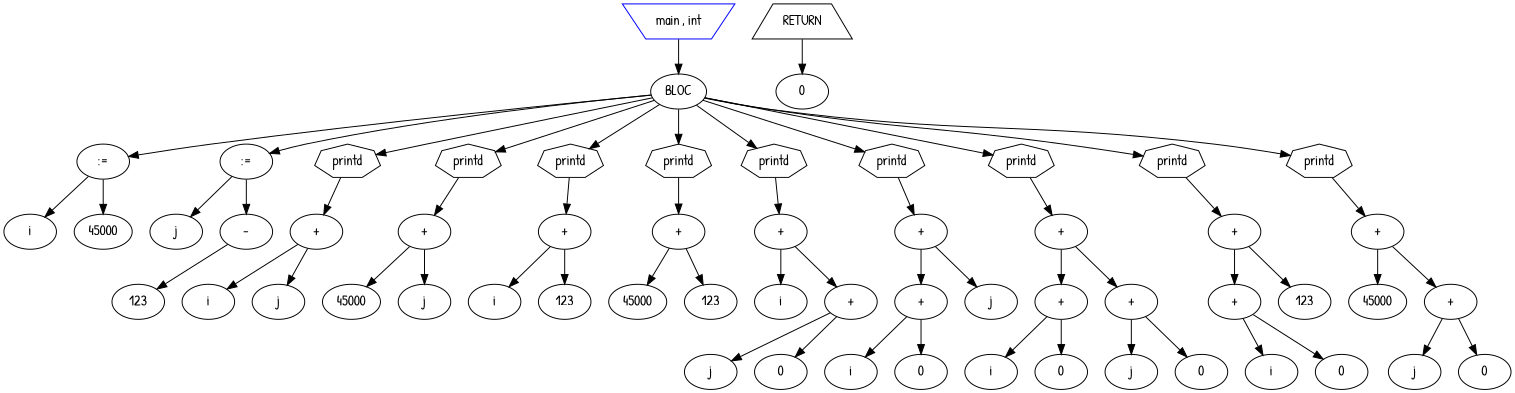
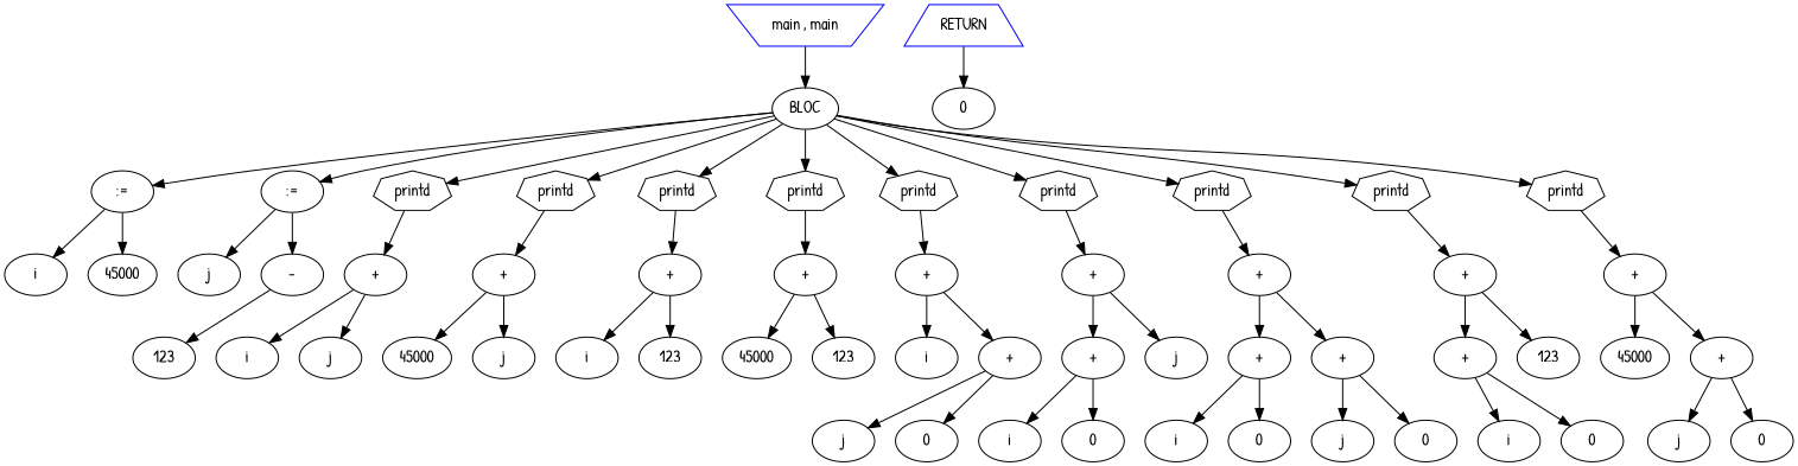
  digraph {
    fontname="Patrick Hand"
    node [fontname="Patrick Hand"]
    edge [fontname="Patrick Hand"]
-   n1 [color=blue label="main , int" shape=invtrapezium]
+   n1 [color=blue label="main , main" shape=invtrapezium]
    n2 [label=BLOC]
    n3 [label=":="]
    n4 [label=":="]
    n5 [label=printd shape=septagon]
    n6 [label=printd shape=septagon]
    n7 [label=printd shape=septagon]
    n8 [label=printd shape=septagon]
    n9 [label=printd shape=septagon]
    n10 [label=printd shape=septagon]
    n11 [label=printd shape=septagon]
    n12 [label=printd shape=septagon]
    n13 [label=printd shape=septagon]
    n14 [label=i]
    n15 [label=45000]
    n16 [label=j]
    n17 [label="-"]
    n18 [label="+"]
    n19 [label="+"]
    n20 [label="+"]
    n21 [label="+"]
    n22 [label="+"]
    n23 [label="+"]
    n24 [label="+"]
    n25 [label="+"]
    n26 [label="+"]
-   n27 [color=black label=RETURN shape=trapezium]
+   n27 [color=blue label=RETURN shape=trapezium]
    n28 [label=0]
    n29 [label=123]
    n30 [label=i]
    n31 [label=j]
    n32 [label=45000]
    n33 [label=j]
    n34 [label=i]
    n35 [label=123]
    n36 [label=45000]
    n37 [label=123]
    n38 [label=i]
    n39 [label="+"]
    n40 [label=j]
    n41 [label=0]
    n42 [label="+"]
    n43 [label=j]
    n44 [label=i]
    n45 [label=0]
    n46 [label="+"]
    n47 [label="+"]
    n48 [label=i]
    n49 [label=0]
    n50 [label=j]
    n51 [label=0]
    n52 [label="+"]
    n53 [label=123]
    n54 [label=i]
    n55 [label=0]
    n56 [label=45000]
    n57 [label="+"]
    n58 [label=j]
    n59 [label=0]
    n1 -> n2
    n2 -> n3
    n2 -> n4
    n2 -> n5
    n2 -> n6
    n2 -> n7
    n2 -> n8
    n2 -> n9
    n2 -> n10
    n2 -> n11
    n2 -> n12
    n2 -> n13
    n3 -> n14
    n3 -> n15
    n4 -> n16
    n4 -> n17
    n5 -> n18
    n6 -> n19
    n7 -> n20
    n8 -> n21
    n9 -> n22
    n10 -> n23
    n11 -> n24
    n12 -> n25
    n13 -> n26
    n17 -> n29
    n18 -> n30
    n18 -> n31
    n19 -> n32
    n19 -> n33
    n20 -> n34
    n20 -> n35
    n21 -> n36
    n21 -> n37
    n22 -> n38
    n22 -> n39
    n23 -> n42
    n23 -> n43
    n24 -> n46
    n24 -> n47
    n25 -> n52
    n25 -> n53
    n26 -> n56
    n26 -> n57
    n27 -> n28
    n39 -> n40
    n39 -> n41
    n42 -> n44
    n42 -> n45
    n46 -> n48
    n46 -> n49
    n47 -> n50
    n47 -> n51
    n52 -> n54
    n52 -> n55
    n57 -> n58
    n57 -> n59
  }
